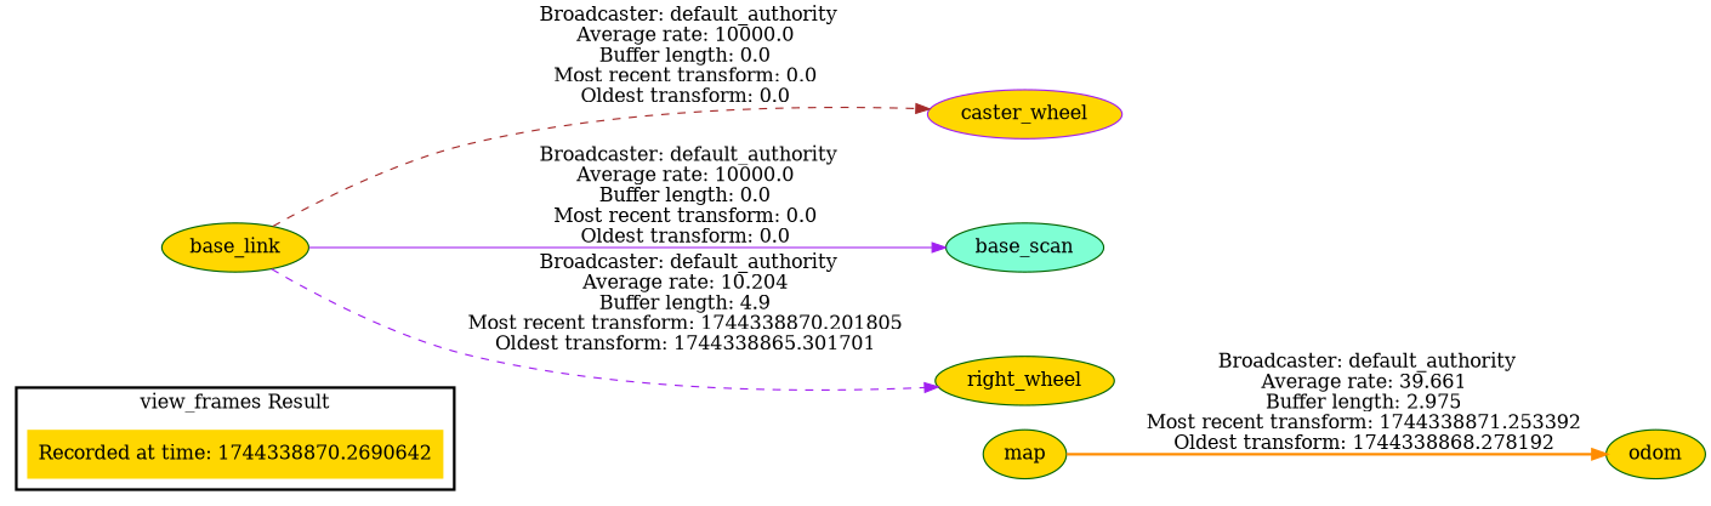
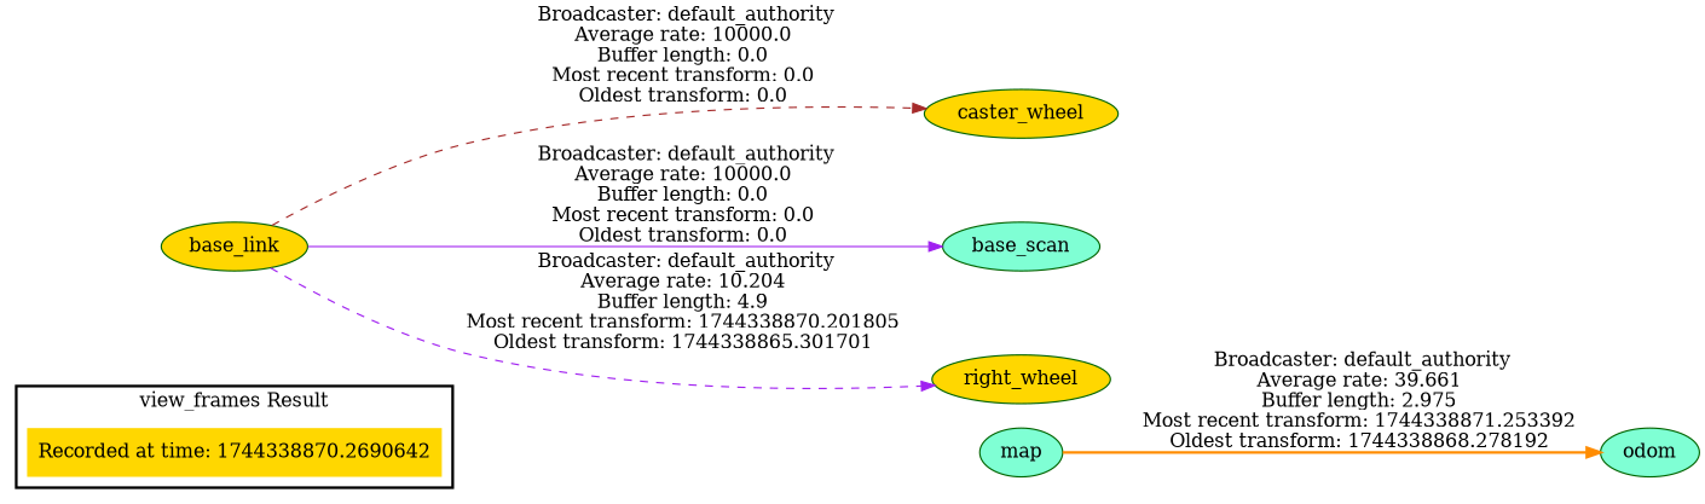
  digraph {
    rankdir=LR
    node [color=darkgreen fillcolor=gold style=filled]
    edge [style=dashed color=purple]
    "Recorded at time: 1744338870.2690642" [color=purple shape=plaintext]
-   map
+   map [fillcolor=aquamarine]
    base_link
-   caster_wheel [color=purple]
+   caster_wheel
    base_scan [fillcolor=aquamarine]
    right_wheel
-   odom
+   odom [fillcolor=aquamarine]
    subgraph cluster_1 {
      color=black
      label="view_frames Result"
      style=bold
      "Recorded at time: 1744338870.2690642"
    }
    "Recorded at time: 1744338870.2690642" -> map [style=invis color=""]
    map -> odom [color=darkorange label=" Broadcaster: default_authority\nAverage rate: 39.661\nBuffer length: 2.975\nMost recent transform: 1744338871.253392\nOldest transform: 1744338868.278192\n" style=bold]
    base_link -> caster_wheel [color=brown label=" Broadcaster: default_authority\nAverage rate: 10000.0\nBuffer length: 0.0\nMost recent transform: 0.0\nOldest transform: 0.0\n"]
    base_link -> base_scan [label=" Broadcaster: default_authority\nAverage rate: 10000.0\nBuffer length: 0.0\nMost recent transform: 0.0\nOldest transform: 0.0\n" style=solid]
    base_link -> right_wheel [label=" Broadcaster: default_authority\nAverage rate: 10.204\nBuffer length: 4.9\nMost recent transform: 1744338870.201805\nOldest transform: 1744338865.301701\n"]
  }
